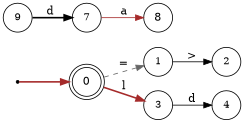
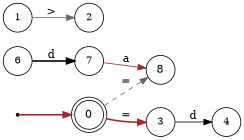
  digraph {
    rankdir=LR
    node [fontsize=12 shape=circle]
    edge [color=brown style=bold]
    n1 [fontsize=14 label=0 shape=doublecircle]
    n2 [label=1]
    n3 [label=3]
    n4 [label=2]
    n5 [label=4]
-   n6 [label=9]
+   n6 [label=6]
    n7 [label=7]
    n8 [fontsize=14 label=8]
    n9 [fontsize=14 label=8 shape=point]
-   n1 -> n2 [color=gray40 label="=" style=dashed]
-   n1 -> n3 [label=l]
-   n2 -> n4 [color=black label=">" style=solid]
+   n1 -> n8 [color=gray40 label="=" style=dashed]
+   n1 -> n3 [label="="]
+   n2 -> n4 [color=gray40 label=">" style=solid]
    n3 -> n5 [color=black label=d style=solid]
    n6 -> n7 [color=black label=d]
    n7 -> n8 [label=a style=solid]
    n9 -> n1
  }
